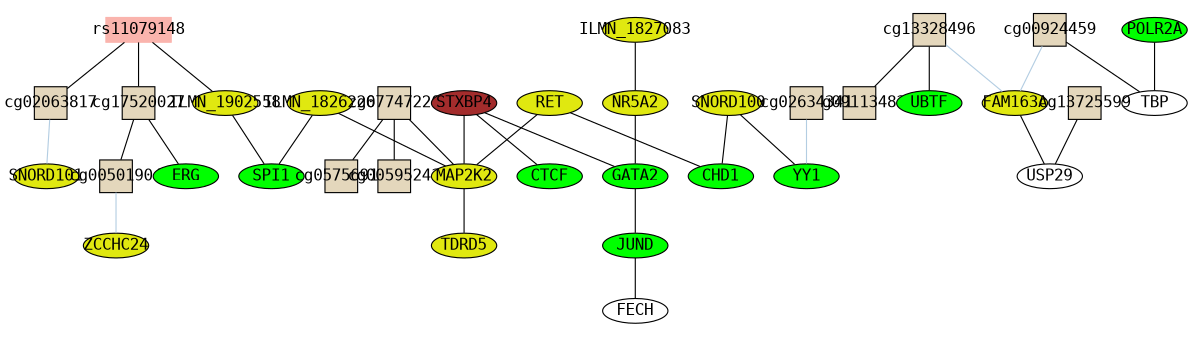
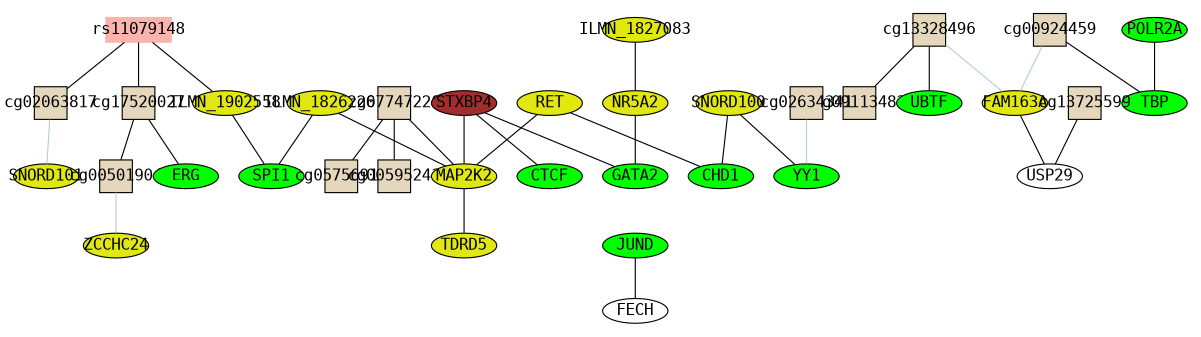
  graph {
    fontcolor=black
    fontname="DejaVu Sans Mono"
    rank=same
    rankdir=TB
    root=rs11079148
    splines=TRUE
    node [color=black fillcolor="#e4d7bc" fixedsize=TRUE fontcolor=black fontname="DejaVu Sans Mono" fontsize=14 shape=ellipse style=filled]
    edge [arrowhead=none arrowsize=1 arrowtail=none color=black dir=none fontcolor=black fontname="DejaVu Sans Mono" fontsize=14 headport=center labelfontsize=11 minlen=1 style=solid weight=1]
    n1 [color="#fab4ad" fillcolor="#fab4ad" height=0.3 label=rs11079148 shape=box width=0.8]
    cg02063817 [height=0.4 shape=box width=0.4]
    cg17520027 [height=0.4 shape=box width=0.4]
    n4 [fillcolor="#e0e810" height=0.3 label=ILMN_1902558 width=0.8]
    n5 [fillcolor="#e0e810" height=0.3 label=SNORD101 width=0.8]
    cg00501904 [height=0.4 shape=box width=0.4]
    n7 [fillcolor=green height=0.3 label=ERG width=0.8]
    n8 [fillcolor=green height=0.3 label=SPI1 width=0.8]
    cg13328496 [height=0.4 shape=box width=0.4]
    cg09113483 [height=0.4 shape=box width=0.4]
    n11 [fillcolor="#e0e810" height=0.3 label=FAM163A width=0.8]
    n12 [fillcolor=green height=0.3 label=UBTF width=0.8]
    n13 [fillcolor="#ffffff" height=0.3 label=USP29 width=0.8]
    cg07747220 [height=0.4 shape=box width=0.4]
    cg05756918 [height=0.4 shape=box width=0.4]
    cg00595243 [height=0.4 shape=box width=0.4]
    n17 [fillcolor="#e0e810" height=0.3 label=MAP2K2 width=0.8]
    n18 [fillcolor="#e0e810" height=0.3 label=TDRD5 width=0.8]
    cg00924459 [height=0.4 shape=box width=0.4]
-   n20 [fillcolor="#ffffff" height=0.3 label=TBP width=0.8]
+   n20 [fillcolor=green height=0.3 label=TBP width=0.8]
    n21 [fillcolor="#e0e810" height=0.3 label=ZCCHC24 width=0.8]
    cg02634341 [height=0.4 shape=box width=0.4]
    n23 [fillcolor=green height=0.3 label=YY1 width=0.8]
    cg13725599 [height=0.4 shape=box width=0.4]
    n25 [fillcolor="#e0e810" height=0.3 label=ILMN_1826226 width=0.8]
    n26 [fillcolor="#e0e810" height=0.3 label=ILMN_1827083 width=0.8]
    n27 [fillcolor="#e0e810" height=0.3 label=NR5A2 width=0.8]
    n28 [fillcolor=green height=0.3 label=GATA2 width=0.8]
    n29 [fillcolor="#a32c2c" height=0.3 label=STXBP4 width=0.8]
    n30 [fillcolor=green height=0.3 label=CTCF width=0.8]
    n31 [fillcolor=green height=0.3 label=JUND width=0.8]
    n32 [fillcolor="#e0e810" height=0.3 label=SNORD100 width=0.8]
    n33 [fillcolor=green height=0.3 label=CHD1 width=0.8]
    n34 [fillcolor="#e0e810" height=0.3 label=RET width=0.8]
    n35 [fillcolor="#ffffff" height=0.3 label=FECH width=0.8]
    n36 [fillcolor=green height=0.3 label=POLR2A width=0.8]
    n1 -- cg02063817
    n1 -- cg17520027
    n1 -- n4
    cg02063817 -- n5 [color="#b3cde2"]
    cg17520027 -- cg00501904
    cg17520027 -- n7
    n4 -- n8
    cg00501904 -- n21 [color="#b3cde2"]
    cg13328496 -- cg09113483
    cg13328496 -- n11 [color="#b3cde2"]
    cg13328496 -- n12
    n11 -- n13
    cg07747220 -- cg05756918
    cg07747220 -- cg00595243
    cg07747220 -- n17
    n17 -- n18
    cg00924459 -- n11 [color="#b3cde2"]
    cg00924459 -- n20
    cg02634341 -- n23 [color="#b3cde2"]
    cg13725599 -- n13
    n25 -- n8
    n25 -- n17
    n26 -- n27
    n27 -- n28
-   n28 -- n31
    n29 -- n17
    n29 -- n28
    n29 -- n30
    n31 -- n35
    n32 -- n23
    n32 -- n33
    n34 -- n17
    n34 -- n33
    n36 -- n20
  }
